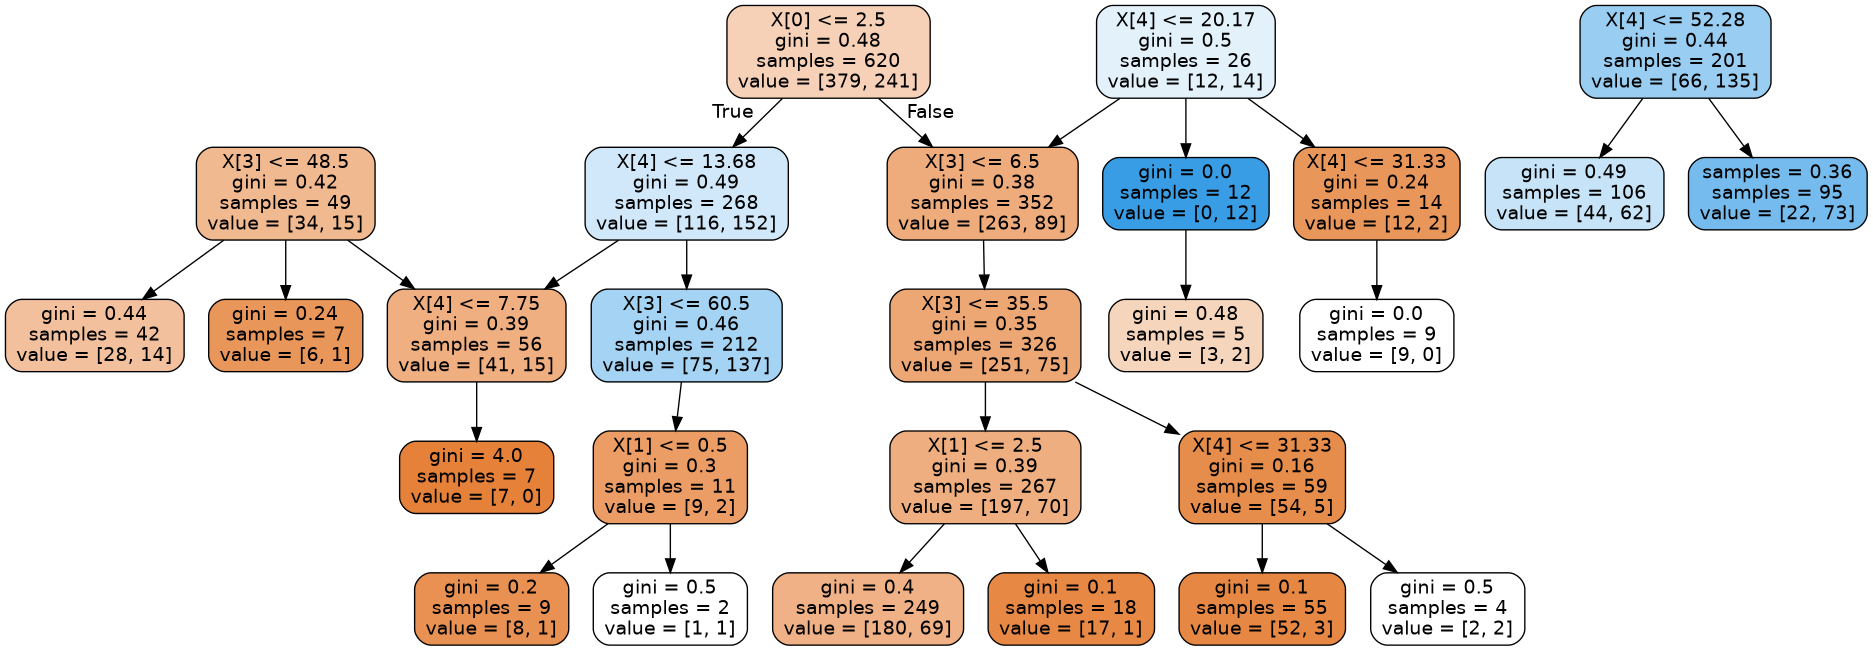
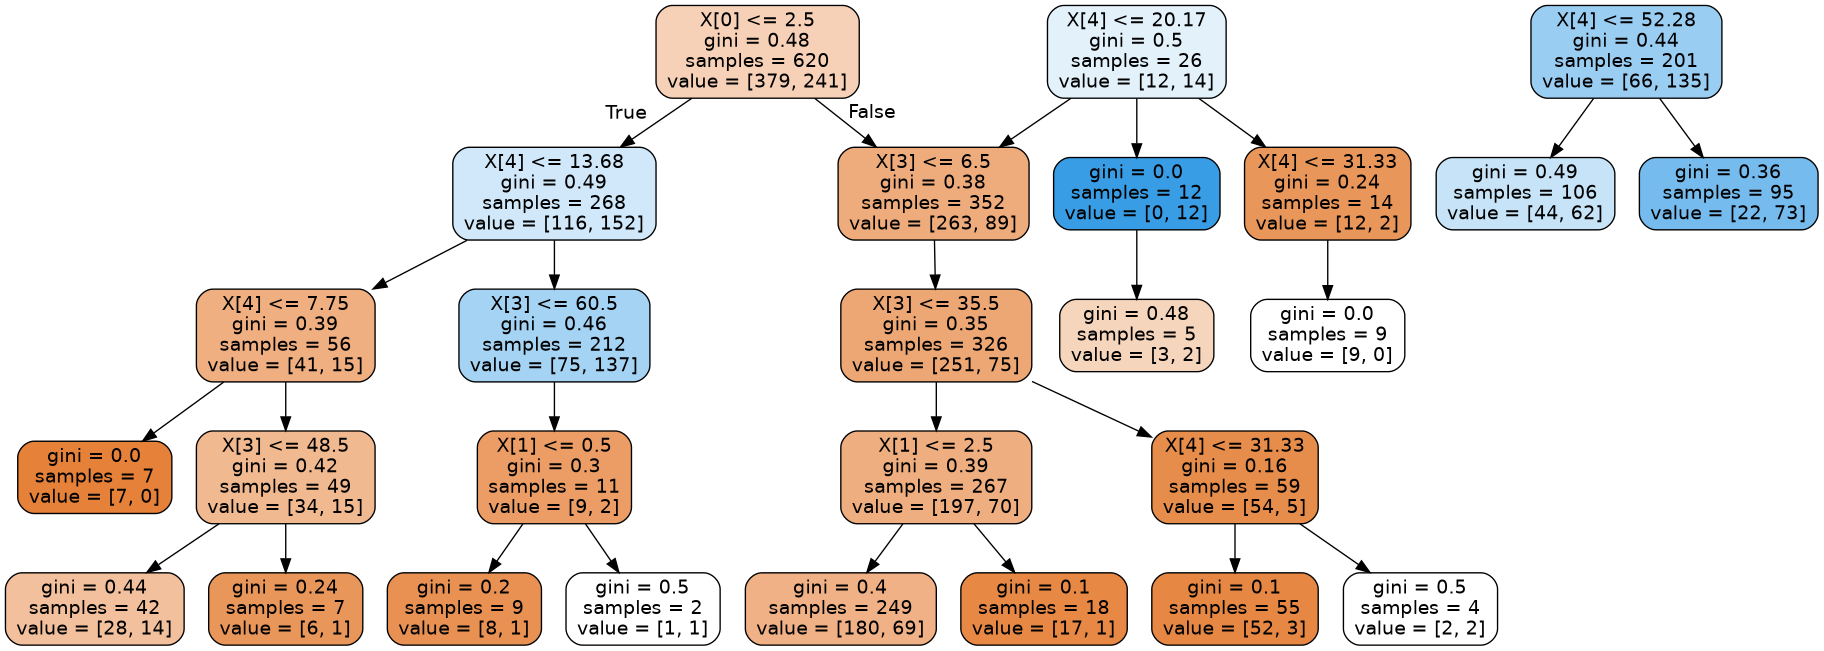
  digraph {
    node [color=black fillcolor="#ffffff" fontname=helvetica shape=box style="filled, rounded"]
    edge [fontname=helvetica]
    n1 [fillcolor="#f6d1b7" label="X[0] <= 2.5\ngini = 0.48\nsamples = 620\nvalue = [379, 241]"]
    n2 [fillcolor="#d0e8f9" label="X[4] <= 13.68\ngini = 0.49\nsamples = 268\nvalue = [116, 152]"]
    n3 [fillcolor="#eeac7c" label="X[3] <= 6.5\ngini = 0.38\nsamples = 352\nvalue = [263, 89]"]
    n4 [fillcolor="#efaf81" label="X[4] <= 7.75\ngini = 0.39\nsamples = 56\nvalue = [41, 15]"]
    n5 [fillcolor="#a5d3f3" label="X[3] <= 60.5\ngini = 0.46\nsamples = 212\nvalue = [75, 137]"]
    n6 [fillcolor="#eda774" label="X[3] <= 35.5\ngini = 0.35\nsamples = 326\nvalue = [251, 75]"]
-   n7 [fillcolor="#e58139" label="gini = 4.0\nsamples = 7\nvalue = [7, 0]"]
+   n7 [fillcolor="#e58139" label="gini = 0.0\nsamples = 7\nvalue = [7, 0]"]
    n8 [fillcolor="#f0b990" label="X[3] <= 48.5\ngini = 0.42\nsamples = 49\nvalue = [34, 15]"]
    n9 [fillcolor="#eb9d65" label="X[1] <= 0.5\ngini = 0.3\nsamples = 11\nvalue = [9, 2]"]
    n10 [fillcolor="#f2c09c" label="gini = 0.44\nsamples = 42\nvalue = [28, 14]"]
    n11 [fillcolor="#e9965a" label="gini = 0.24\nsamples = 7\nvalue = [6, 1]"]
    n12 [fillcolor="#9acdf2" label="X[4] <= 52.28\ngini = 0.44\nsamples = 201\nvalue = [66, 135]"]
    n13 [fillcolor="#c6e3f7" label="gini = 0.49\nsamples = 106\nvalue = [44, 62]"]
-   n14 [fillcolor="#75bbed" label="samples = 0.36\nsamples = 95\nvalue = [22, 73]"]
+   n14 [fillcolor="#75bbed" label="gini = 0.36\nsamples = 95\nvalue = [22, 73]"]
    n15 [fillcolor="#e89152" label="gini = 0.2\nsamples = 9\nvalue = [8, 1]"]
    n16 [label="gini = 0.5\nsamples = 2\nvalue = [1, 1]"]
    n17 [fillcolor="#e3f1fb" label="X[4] <= 20.17\ngini = 0.5\nsamples = 26\nvalue = [12, 14]"]
    n18 [fillcolor="#399de5" label="gini = 0.0\nsamples = 12\nvalue = [0, 12]"]
    n19 [fillcolor="#e9965a" label="X[4] <= 31.33\ngini = 0.24\nsamples = 14\nvalue = [12, 2]"]
    n20 [fillcolor="#eeae7f" label="X[1] <= 2.5\ngini = 0.39\nsamples = 267\nvalue = [197, 70]"]
    n21 [fillcolor="#e78d4b" label="X[4] <= 31.33\ngini = 0.16\nsamples = 59\nvalue = [54, 5]"]
    n22 [fillcolor="#f6d5bd" label="gini = 0.48\nsamples = 5\nvalue = [3, 2]"]
    n23 [label="gini = 0.0\nsamples = 9\nvalue = [9, 0]"]
    n24 [fillcolor="#efb185" label="gini = 0.4\nsamples = 249\nvalue = [180, 69]"]
    n25 [fillcolor="#e78845" label="gini = 0.1\nsamples = 18\nvalue = [17, 1]"]
    n26 [fillcolor="#e68844" label="gini = 0.1\nsamples = 55\nvalue = [52, 3]"]
    n27 [label="gini = 0.5\nsamples = 4\nvalue = [2, 2]"]
    n1 -> n2 [headlabel=True labelangle=45 labeldistance=2.5]
    n1 -> n3 [headlabel=False labelangle=-45 labeldistance=2.5]
    n2 -> n4
    n2 -> n5
    n3 -> n6
    n4 -> n7
-   n8 -> n4
+   n4 -> n8
    n5 -> n9
    n6 -> n20
    n6 -> n21
    n8 -> n10
    n8 -> n11
    n9 -> n15
    n9 -> n16
    n12 -> n13
    n12 -> n14
    n17 -> n3
    n17 -> n18
    n17 -> n19
    n18 -> n22
    n19 -> n23
    n20 -> n24
    n20 -> n25
    n21 -> n26
    n21 -> n27
  }
